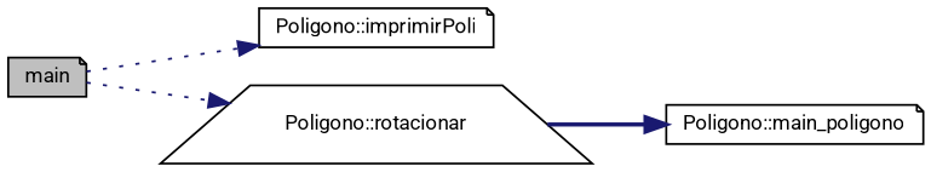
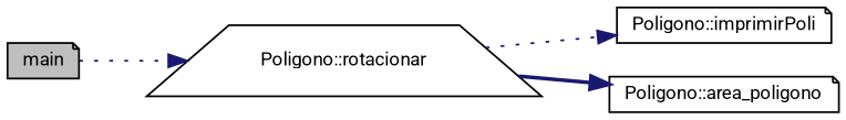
  digraph {
    fontname=Roboto
    rankdir=LR
    node [color=black fillcolor=white fontname=Roboto fontsize=10 shape=note style=filled]
    edge [color=midnightblue fontname=Roboto fontsize=10 labelfontname=Helvetica labelfontsize=10 style=dotted]
    n1 [fillcolor=grey75 fontcolor=black height=0.2 label=main width=0.4]
    n2 [height=0.2 label="Poligono::imprimirPoli" width=0.4]
    n3 [height=0.2 label="Poligono::rotacionar" shape=trapezium width=0.4]
-   n4 [height=0.2 label="Poligono::main_poligono" width=0.4]
-   n1 -> n2
+   n4 [height=0.2 label="Poligono::area_poligono" width=0.4]
+   n3 -> n2
    n1 -> n3
    n3 -> n4 [style=bold]
  }
